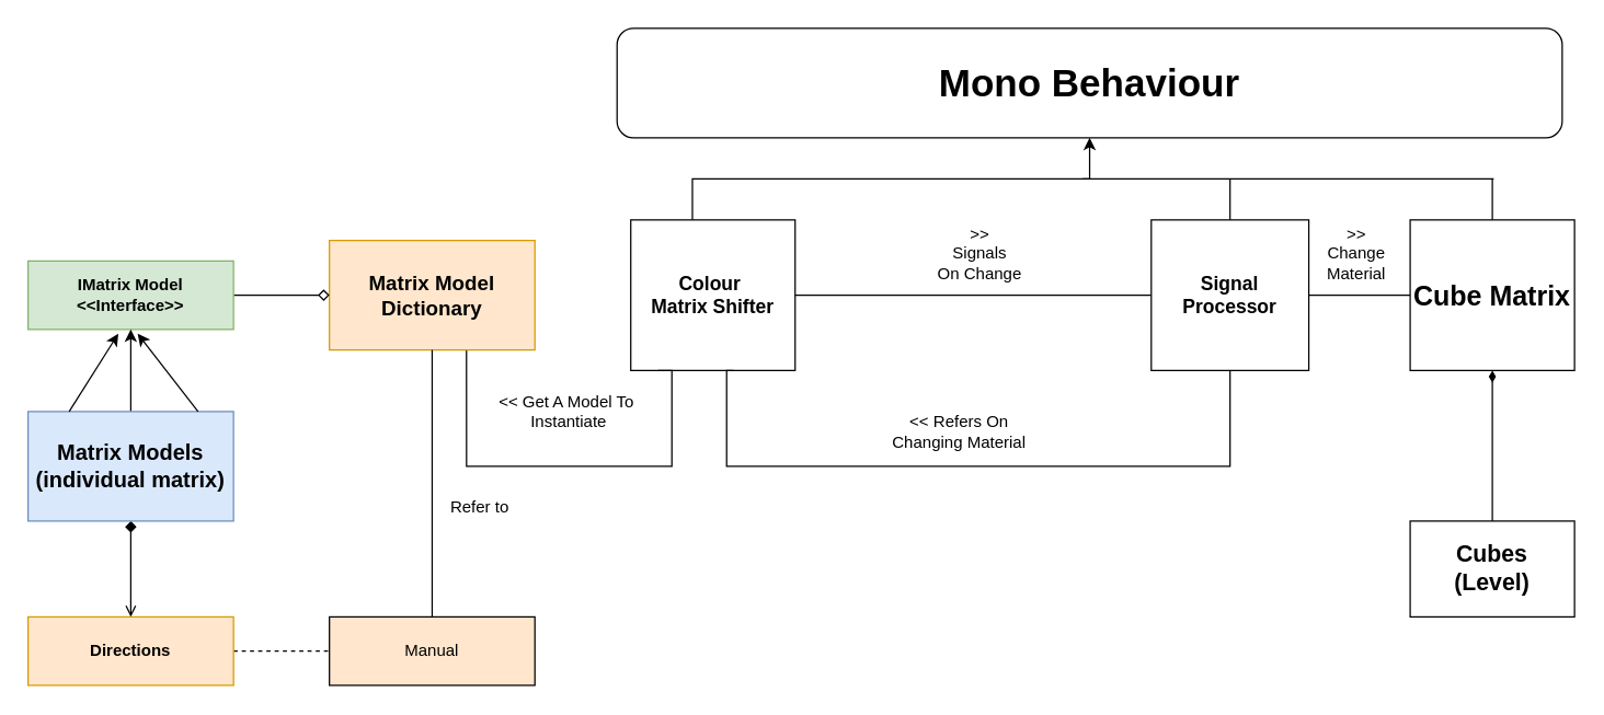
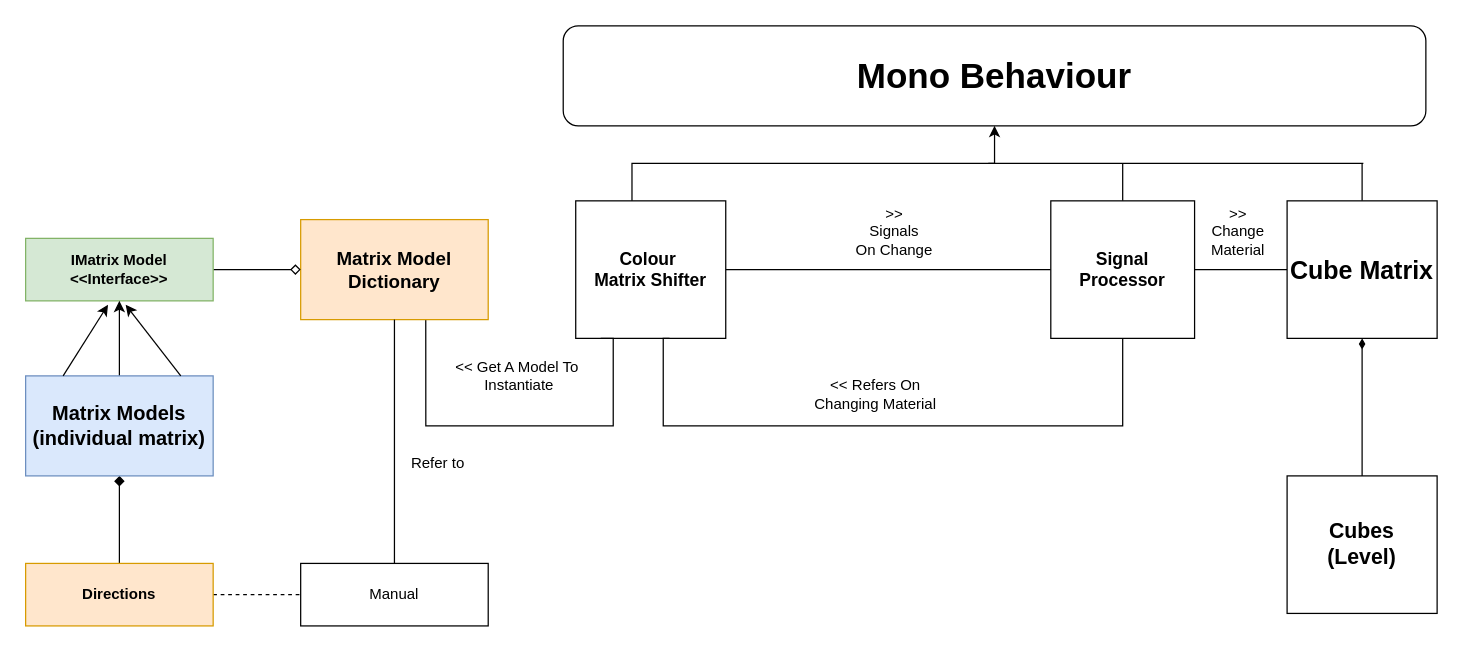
  <mxCell id="0" />
  <mxCell id="1" parent="0" />
  <mxCell id="2" value="&lt;font size=&quot;1&quot;&gt;&lt;b style=&quot;font-size: 28px;&quot;&gt;Mono Behaviour&lt;/b&gt;&lt;/font&gt;" style="rounded=1;whiteSpace=wrap;html=1;" parent="1" vertex="1"><mxGeometry x="450" y="20" width="690" height="80" as="geometry" /></mxCell>
  <mxCell id="3" style="edgeStyle=orthogonalEdgeStyle;rounded=0;orthogonalLoop=1;jettySize=auto;html=1;entryX=0;entryY=0.5;entryDx=0;entryDy=0;endArrow=none;endFill=0;" parent="1" source="4" target="10" edge="1"><mxGeometry relative="1" as="geometry" /></mxCell>
  <mxCell id="4" value="&lt;div&gt;&lt;b&gt;&lt;font style=&quot;font-size: 14px;&quot;&gt;Colour&amp;nbsp;&lt;/font&gt;&lt;/b&gt;&lt;/div&gt;&lt;div&gt;&lt;b&gt;&lt;font style=&quot;font-size: 14px;&quot;&gt;Matrix Shifter&lt;/font&gt;&lt;/b&gt;&lt;/div&gt;" style="rounded=0;whiteSpace=wrap;html=1;" parent="1" vertex="1"><mxGeometry x="460" y="160" width="120" height="110" as="geometry" /></mxCell>
  <mxCell id="5" style="edgeStyle=orthogonalEdgeStyle;rounded=0;orthogonalLoop=1;jettySize=auto;html=1;exitX=0.5;exitY=0;exitDx=0;exitDy=0;entryX=0.5;entryY=1;entryDx=0;entryDy=0;" parent="1" target="2" edge="1"><mxGeometry relative="1" as="geometry"><Array as="points"><mxPoint x="505" y="130" /><mxPoint x="795" y="130" /></Array><mxPoint x="505" y="160" as="sourcePoint" /></mxGeometry></mxCell>
  <mxCell id="6" style="edgeStyle=orthogonalEdgeStyle;rounded=0;orthogonalLoop=1;jettySize=auto;html=1;endArrow=none;endFill=0;entryX=0.667;entryY=0.971;entryDx=0;entryDy=0;entryPerimeter=0;" parent="1" edge="1" target="17"><mxGeometry relative="1" as="geometry"><mxPoint x="340" y="340" as="targetPoint" /><mxPoint x="480" y="270" as="sourcePoint" /><Array as="points"><mxPoint x="490" y="270" /><mxPoint x="490" y="340" /><mxPoint x="340" y="340" /></Array></mxGeometry></mxCell>
  <mxCell id="7" style="edgeStyle=orthogonalEdgeStyle;rounded=0;orthogonalLoop=1;jettySize=auto;html=1;endArrow=none;endFill=0;" parent="1" source="10" edge="1"><mxGeometry relative="1" as="geometry"><mxPoint x="897.5" y="130" as="targetPoint" /></mxGeometry></mxCell>
  <mxCell id="8" style="edgeStyle=orthogonalEdgeStyle;rounded=0;orthogonalLoop=1;jettySize=auto;html=1;entryX=0.75;entryY=1;entryDx=0;entryDy=0;endArrow=none;endFill=0;" parent="1" source="10" edge="1"><mxGeometry relative="1" as="geometry"><mxPoint x="535" y="270" as="targetPoint" /><Array as="points"><mxPoint x="898" y="340" /><mxPoint x="530" y="340" /><mxPoint x="530" y="270" /></Array></mxGeometry></mxCell>
  <mxCell id="9" style="edgeStyle=orthogonalEdgeStyle;rounded=0;orthogonalLoop=1;jettySize=auto;html=1;entryX=0;entryY=0.5;entryDx=0;entryDy=0;endArrow=none;endFill=0;" parent="1" source="10" target="12" edge="1"><mxGeometry relative="1" as="geometry" /></mxCell>
  <mxCell id="10" value="&lt;font style=&quot;font-size: 14px;&quot;&gt;&lt;b&gt;Signal Processor&lt;/b&gt;&lt;/font&gt;" style="rounded=0;whiteSpace=wrap;html=1;" parent="1" vertex="1"><mxGeometry x="840" y="160" width="115" height="110" as="geometry" /></mxCell>
  <mxCell id="11" style="edgeStyle=orthogonalEdgeStyle;rounded=0;orthogonalLoop=1;jettySize=auto;html=1;endArrow=none;endFill=0;" parent="1" source="12" edge="1"><mxGeometry relative="1" as="geometry"><mxPoint x="1089" y="130" as="targetPoint" /></mxGeometry></mxCell>
  <mxCell id="12" value="&lt;b&gt;&lt;font style=&quot;font-size: 20px;&quot;&gt;Cube Matrix&lt;/font&gt;&lt;/b&gt;" style="rounded=0;whiteSpace=wrap;html=1;" parent="1" vertex="1"><mxGeometry x="1029" y="160" width="120" height="110" as="geometry" /></mxCell>
  <mxCell id="13" value="" style="endArrow=none;html=1;rounded=0;" parent="1" edge="1"><mxGeometry width="50" height="50" relative="1" as="geometry"><mxPoint x="1090" y="130" as="sourcePoint" /><mxPoint x="790" y="130" as="targetPoint" /></mxGeometry></mxCell>
  <mxCell id="14" value="&lt;div&gt;&amp;gt;&amp;gt;&lt;/div&gt;&lt;div&gt;Signals&lt;/div&gt;&lt;div&gt;On Change&lt;br&gt;&lt;/div&gt;" style="text;html=1;strokeColor=none;fillColor=none;align=center;verticalAlign=middle;whiteSpace=wrap;rounded=0;" parent="1" vertex="1"><mxGeometry x="680" y="150" width="70" height="70" as="geometry" /></mxCell>
  <mxCell id="15" value="&lt;div&gt;&amp;gt;&amp;gt;&lt;br&gt;&lt;/div&gt;&lt;div&gt;Change&lt;/div&gt;&lt;div&gt;Material&lt;br&gt;&lt;/div&gt;" style="text;html=1;strokeColor=none;fillColor=none;align=center;verticalAlign=middle;whiteSpace=wrap;rounded=0;" parent="1" vertex="1"><mxGeometry x="960" y="160" width="60" height="50" as="geometry" /></mxCell>
  <mxCell id="16" value="&amp;lt;&amp;lt; Refers On Changing Material" style="text;html=1;strokeColor=none;fillColor=none;align=center;verticalAlign=middle;whiteSpace=wrap;rounded=0;" parent="1" vertex="1"><mxGeometry x="640" y="300" width="120" height="30" as="geometry" /></mxCell>
  <mxCell id="17" value="&lt;b style=&quot;font-size: 15px;&quot;&gt;Matrix Model Dictionary&lt;br&gt;&lt;/b&gt;" style="rounded=0;whiteSpace=wrap;html=1;fillColor=#ffe6cc;strokeColor=#d79b00;" parent="1" vertex="1"><mxGeometry x="240" y="175" width="150" height="80" as="geometry" /></mxCell>
  <mxCell id="18" style="edgeStyle=orthogonalEdgeStyle;rounded=0;orthogonalLoop=1;jettySize=auto;html=1;entryX=0;entryY=0.5;entryDx=0;entryDy=0;endArrow=diamond;endFill=0;" parent="1" source="19" target="17" edge="1"><mxGeometry relative="1" as="geometry" /></mxCell>
  <mxCell id="19" value="&lt;div&gt;&lt;b&gt;IMatrix Model&lt;/b&gt;&lt;/div&gt;&lt;div&gt;&lt;b&gt;&amp;lt;&amp;lt;Interface&amp;gt;&amp;gt;&lt;br&gt;&lt;/b&gt;&lt;/div&gt;" style="rounded=0;whiteSpace=wrap;html=1;fillColor=#d5e8d4;strokeColor=#82b366;" parent="1" vertex="1"><mxGeometry x="20" y="190" width="150" height="50" as="geometry" /></mxCell>
  <mxCell id="20" style="edgeStyle=orthogonalEdgeStyle;rounded=0;orthogonalLoop=1;jettySize=auto;html=1;entryX=0.5;entryY=1;entryDx=0;entryDy=0;" parent="1" source="22" target="19" edge="1"><mxGeometry relative="1" as="geometry" /></mxCell>
- <mxCell id="21" style="edgeStyle=orthogonalEdgeStyle;rounded=0;orthogonalLoop=1;jettySize=auto;html=1;entryX=0.5;entryY=0;entryDx=0;entryDy=0;endArrow=open;endFill=0;startArrow=diamond;startFill=1;" parent="1" source="22" target="24" edge="1"><mxGeometry relative="1" as="geometry" /></mxCell>
+ <mxCell id="21" style="edgeStyle=orthogonalEdgeStyle;rounded=0;orthogonalLoop=1;jettySize=auto;html=1;entryX=0.5;entryY=0;entryDx=0;entryDy=0;endArrow=none;endFill=0;startArrow=diamond;startFill=1;" parent="1" source="22" target="24" edge="1"><mxGeometry relative="1" as="geometry" /></mxCell>
  <mxCell id="22" value="&lt;div&gt;&lt;font style=&quot;font-size: 16px;&quot;&gt;&lt;b&gt;Matrix Models&lt;/b&gt;&lt;/font&gt;&lt;/div&gt;&lt;div&gt;&lt;font style=&quot;font-size: 16px;&quot;&gt;&lt;b&gt;(individual matrix)&lt;br&gt;&lt;/b&gt;&lt;/font&gt;&lt;/div&gt;" style="rounded=0;whiteSpace=wrap;html=1;fillColor=#dae8fc;strokeColor=#6c8ebf;" parent="1" vertex="1"><mxGeometry x="20" y="300" width="150" height="80" as="geometry" /></mxCell>
  <mxCell id="23" style="edgeStyle=orthogonalEdgeStyle;rounded=0;orthogonalLoop=1;jettySize=auto;html=1;entryX=0;entryY=0.5;entryDx=0;entryDy=0;endArrow=none;endFill=0;dashed=1;" edge="1" parent="1" source="24" target="31"><mxGeometry relative="1" as="geometry" /></mxCell>
  <mxCell id="24" value="&lt;b&gt;Directions&lt;/b&gt;" style="rounded=0;whiteSpace=wrap;html=1;fillColor=#ffe6cc;strokeColor=#d79b00;" parent="1" vertex="1"><mxGeometry x="20" y="450" width="150" height="50" as="geometry" /></mxCell>
  <mxCell id="25" value="" style="endArrow=classic;html=1;rounded=0;entryX=0.5;entryY=1;entryDx=0;entryDy=0;exitX=0.794;exitY=-0.039;exitDx=0;exitDy=0;exitPerimeter=0;" parent="1" edge="1"><mxGeometry width="50" height="50" relative="1" as="geometry"><mxPoint x="144.1" y="300" as="sourcePoint" /><mxPoint x="100" y="243.12" as="targetPoint" /></mxGeometry></mxCell>
  <mxCell id="26" value="" style="endArrow=classic;html=1;rounded=0;exitX=0.794;exitY=-0.039;exitDx=0;exitDy=0;exitPerimeter=0;" parent="1" edge="1"><mxGeometry width="50" height="50" relative="1" as="geometry"><mxPoint x="50" y="300" as="sourcePoint" /><mxPoint x="85.9" y="243.12" as="targetPoint" /></mxGeometry></mxCell>
  <mxCell id="27" value="&lt;div&gt;&amp;lt;&amp;lt; Get A Model To&amp;nbsp;&lt;/div&gt;&lt;div&gt;Instantiate &lt;br&gt;&lt;/div&gt;" style="text;html=1;strokeColor=none;fillColor=none;align=center;verticalAlign=middle;whiteSpace=wrap;rounded=0;" parent="1" vertex="1"><mxGeometry x="310" y="270" width="210" height="60" as="geometry" /></mxCell>
  <mxCell id="28" style="edgeStyle=orthogonalEdgeStyle;rounded=0;orthogonalLoop=1;jettySize=auto;html=1;endArrow=diamondThin;endFill=1;" parent="1" source="29" target="12" edge="1"><mxGeometry relative="1" as="geometry" /></mxCell>
- <mxCell id="29" value="&lt;div style=&quot;font-size: 17px;&quot;&gt;&lt;font style=&quot;font-size: 17px;&quot;&gt;&lt;b&gt;Cubes&lt;/b&gt;&lt;/font&gt;&lt;/div&gt;&lt;div style=&quot;font-size: 17px;&quot;&gt;&lt;font style=&quot;font-size: 17px;&quot;&gt;&lt;b&gt;&lt;font style=&quot;font-size: 17px;&quot;&gt;(Level)&lt;/font&gt;&lt;br&gt;&lt;/b&gt;&lt;/font&gt;&lt;/div&gt;" style="rounded=0;whiteSpace=wrap;html=1;" parent="1" vertex="1"><mxGeometry x="1029" y="380" width="120" height="70" as="geometry" /></mxCell>
+ <mxCell id="29" value="&lt;div style=&quot;font-size: 17px;&quot;&gt;&lt;font style=&quot;font-size: 17px;&quot;&gt;&lt;b&gt;Cubes&lt;/b&gt;&lt;/font&gt;&lt;/div&gt;&lt;div style=&quot;font-size: 17px;&quot;&gt;&lt;font style=&quot;font-size: 17px;&quot;&gt;&lt;b&gt;&lt;font style=&quot;font-size: 17px;&quot;&gt;(Level)&lt;/font&gt;&lt;br&gt;&lt;/b&gt;&lt;/font&gt;&lt;/div&gt;" style="rounded=0;whiteSpace=wrap;html=1;" parent="1" vertex="1"><mxGeometry x="1029" y="380" width="120" height="110" as="geometry" /></mxCell>
  <mxCell id="30" style="edgeStyle=orthogonalEdgeStyle;rounded=0;orthogonalLoop=1;jettySize=auto;html=1;endArrow=none;endFill=0;" edge="1" parent="1" source="31" target="17"><mxGeometry relative="1" as="geometry" /></mxCell>
- <mxCell id="31" value="Manual" style="rounded=0;whiteSpace=wrap;html=1;fillColor=#ffe6cc;" vertex="1" parent="1"><mxGeometry x="240" y="450" width="150" height="50" as="geometry" /></mxCell>
+ <mxCell id="31" value="Manual" style="rounded=0;whiteSpace=wrap;html=1;" vertex="1" parent="1"><mxGeometry x="240" y="450" width="150" height="50" as="geometry" /></mxCell>
  <mxCell id="32" value="Refer to" style="text;html=1;strokeColor=none;fillColor=none;align=center;verticalAlign=middle;whiteSpace=wrap;rounded=0;" vertex="1" parent="1"><mxGeometry x="320" y="340" width="60" height="60" as="geometry" /></mxCell>
